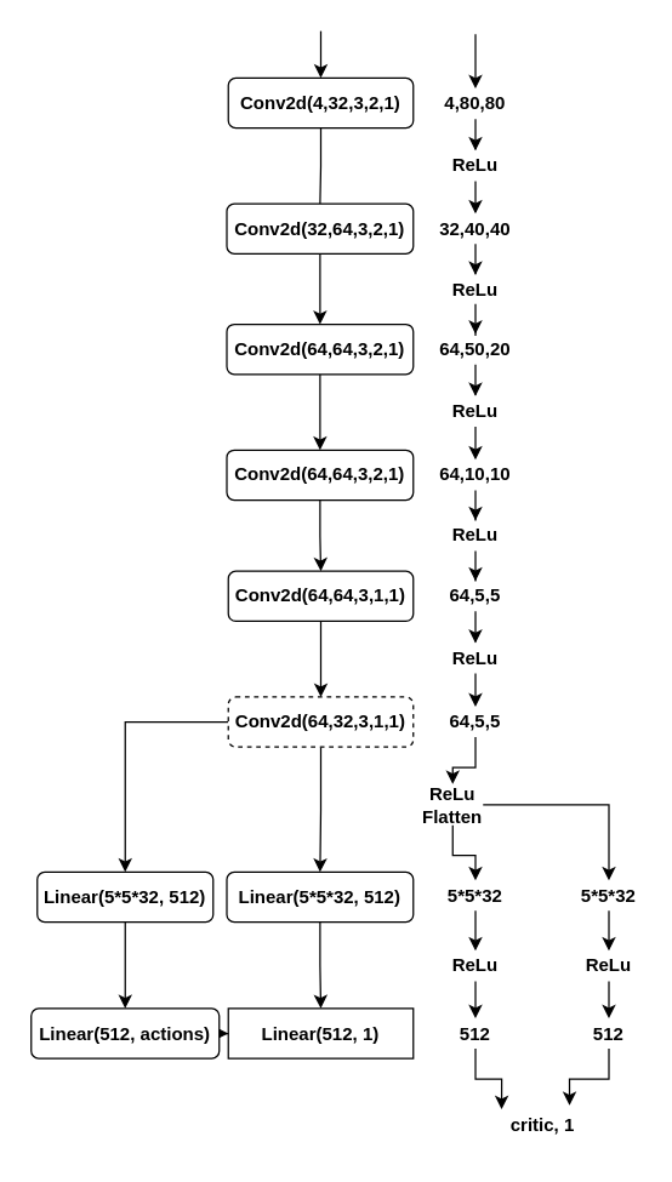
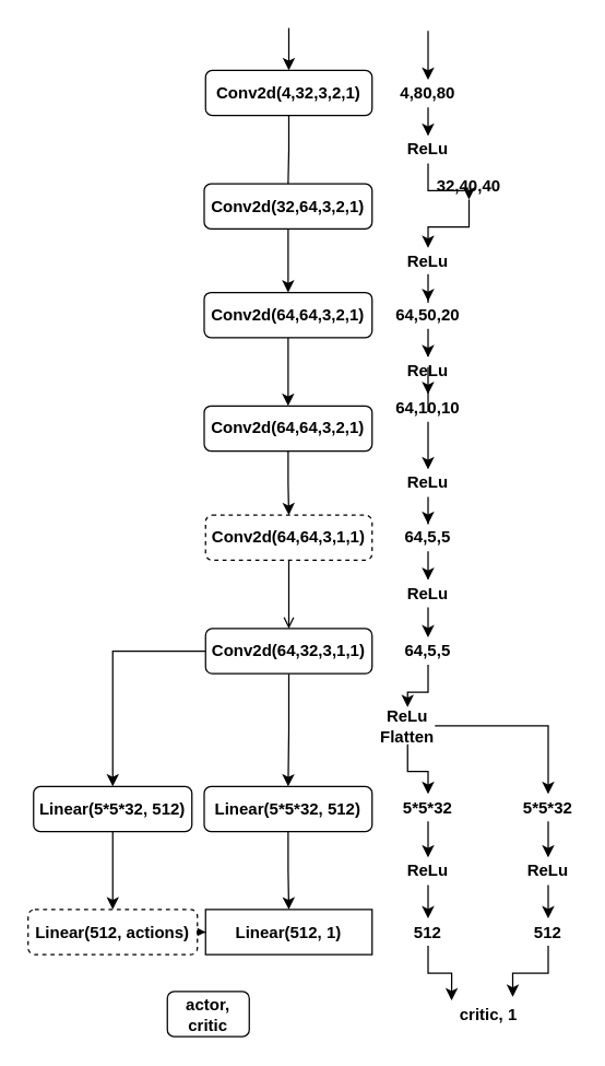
  <mxCell id="0" />
  <mxCell id="1" parent="0" />
  <mxCell id="2" value="" style="edgeStyle=orthogonalEdgeStyle;rounded=0;orthogonalLoop=1;jettySize=auto;html=1;fontStyle=1;endArrow=none;" edge="1" parent="1" source="3" target="7"><mxGeometry relative="1" as="geometry" /></mxCell>
  <mxCell id="3" value="Conv2d(4,32,3,2,1)" style="rounded=1;whiteSpace=wrap;html=1;fontStyle=1" vertex="1" parent="1"><mxGeometry x="150" y="51" width="122" height="33" as="geometry" /></mxCell>
  <mxCell id="4" style="edgeStyle=orthogonalEdgeStyle;rounded=0;orthogonalLoop=1;jettySize=auto;html=1;fontStyle=1" edge="1" parent="1" source="5" target="11"><mxGeometry relative="1" as="geometry" /></mxCell>
  <mxCell id="5" value="4,80,80" style="text;html=1;strokeColor=none;fillColor=none;align=center;verticalAlign=middle;whiteSpace=wrap;rounded=0;fontStyle=1" vertex="1" parent="1"><mxGeometry x="293" y="58" width="40" height="20" as="geometry" /></mxCell>
  <mxCell id="6" style="edgeStyle=orthogonalEdgeStyle;rounded=0;orthogonalLoop=1;jettySize=auto;html=1;fontStyle=1" edge="1" parent="1" source="7" target="13"><mxGeometry relative="1" as="geometry" /></mxCell>
  <mxCell id="7" value="Conv2d(32,64,3,2,1)" style="rounded=1;whiteSpace=wrap;html=1;fontStyle=1" vertex="1" parent="1"><mxGeometry x="149" y="134" width="123" height="33" as="geometry" /></mxCell>
  <mxCell id="8" style="edgeStyle=orthogonalEdgeStyle;rounded=0;orthogonalLoop=1;jettySize=auto;html=1;fontStyle=1" edge="1" parent="1" source="9" target="23"><mxGeometry relative="1" as="geometry" /></mxCell>
- <mxCell id="9" value="32,40,40" style="text;html=1;strokeColor=none;fillColor=none;align=center;verticalAlign=middle;whiteSpace=wrap;rounded=0;fontStyle=1" vertex="1" parent="1"><mxGeometry x="293" y="140.5" width="40" height="20" as="geometry" /></mxCell>
+ <mxCell id="9" value="32,40,40" style="text;html=1;strokeColor=none;fillColor=none;align=center;verticalAlign=middle;whiteSpace=wrap;rounded=0;fontStyle=1" vertex="1" parent="1"><mxGeometry x="323" y="125.5" width="40" height="20" as="geometry" /></mxCell>
  <mxCell id="10" style="edgeStyle=orthogonalEdgeStyle;rounded=0;orthogonalLoop=1;jettySize=auto;html=1;fontStyle=1" edge="1" parent="1" source="11" target="9"><mxGeometry relative="1" as="geometry" /></mxCell>
  <mxCell id="11" value="ReLu" style="text;html=1;strokeColor=none;fillColor=none;align=center;verticalAlign=middle;whiteSpace=wrap;rounded=0;fontStyle=1" vertex="1" parent="1"><mxGeometry x="293" y="99" width="40" height="20" as="geometry" /></mxCell>
  <mxCell id="12" value="" style="edgeStyle=orthogonalEdgeStyle;rounded=0;orthogonalLoop=1;jettySize=auto;html=1;fontStyle=1" edge="1" parent="1" source="13" target="17"><mxGeometry relative="1" as="geometry" /></mxCell>
  <mxCell id="13" value="Conv2d(64,64,3,2,1)" style="rounded=1;whiteSpace=wrap;html=1;fontStyle=1" vertex="1" parent="1"><mxGeometry x="149" y="213.5" width="123" height="33" as="geometry" /></mxCell>
  <mxCell id="14" style="edgeStyle=orthogonalEdgeStyle;rounded=0;orthogonalLoop=1;jettySize=auto;html=1;fontStyle=1" edge="1" parent="1" source="15" target="21"><mxGeometry relative="1" as="geometry" /></mxCell>
  <mxCell id="15" value="64,50,20" style="text;html=1;strokeColor=none;fillColor=none;align=center;verticalAlign=middle;whiteSpace=wrap;rounded=0;fontStyle=1" vertex="1" parent="1"><mxGeometry x="293" y="220" width="40" height="20" as="geometry" /></mxCell>
  <mxCell id="16" style="edgeStyle=orthogonalEdgeStyle;rounded=0;orthogonalLoop=1;jettySize=auto;html=1;fontStyle=1" edge="1" parent="1" source="17" target="25"><mxGeometry relative="1" as="geometry" /></mxCell>
  <mxCell id="17" value="Conv2d(64,64,3,2,1)" style="rounded=1;whiteSpace=wrap;html=1;fontStyle=1" vertex="1" parent="1"><mxGeometry x="149" y="296.5" width="123" height="33" as="geometry" /></mxCell>
  <mxCell id="18" style="edgeStyle=orthogonalEdgeStyle;rounded=0;orthogonalLoop=1;jettySize=auto;html=1;fontStyle=1" edge="1" parent="1" source="19" target="36"><mxGeometry relative="1" as="geometry" /></mxCell>
- <mxCell id="19" value="64,10,10" style="text;html=1;strokeColor=none;fillColor=none;align=center;verticalAlign=middle;whiteSpace=wrap;rounded=0;fontStyle=1" vertex="1" parent="1"><mxGeometry x="293" y="303" width="40" height="20" as="geometry" /></mxCell>
+ <mxCell id="19" value="64,10,10" style="text;html=1;strokeColor=none;fillColor=none;align=center;verticalAlign=middle;whiteSpace=wrap;rounded=0;fontStyle=1" vertex="1" parent="1"><mxGeometry x="293" y="288" width="40" height="20" as="geometry" /></mxCell>
  <mxCell id="20" style="edgeStyle=orthogonalEdgeStyle;rounded=0;orthogonalLoop=1;jettySize=auto;html=1;fontStyle=1" edge="1" parent="1" source="21" target="19"><mxGeometry relative="1" as="geometry" /></mxCell>
  <mxCell id="21" value="ReLu" style="text;html=1;strokeColor=none;fillColor=none;align=center;verticalAlign=middle;whiteSpace=wrap;rounded=0;fontStyle=1" vertex="1" parent="1"><mxGeometry x="293" y="261" width="40" height="20" as="geometry" /></mxCell>
  <mxCell id="22" style="edgeStyle=orthogonalEdgeStyle;rounded=0;orthogonalLoop=1;jettySize=auto;html=1;fontStyle=1" edge="1" parent="1" source="23" target="15"><mxGeometry relative="1" as="geometry" /></mxCell>
  <mxCell id="23" value="ReLu" style="text;html=1;strokeColor=none;fillColor=none;align=center;verticalAlign=middle;whiteSpace=wrap;rounded=0;fontStyle=1" vertex="1" parent="1"><mxGeometry x="293" y="181" width="40" height="20" as="geometry" /></mxCell>
- <mxCell id="24" value="" style="edgeStyle=orthogonalEdgeStyle;rounded=0;orthogonalLoop=1;jettySize=auto;html=1;fontStyle=1" edge="1" parent="1" source="25" target="30"><mxGeometry relative="1" as="geometry" /></mxCell>
- <mxCell id="25" value="Conv2d(64,64,3,1,1)" style="rounded=1;whiteSpace=wrap;html=1;fontStyle=1" vertex="1" parent="1"><mxGeometry x="150" y="376.47" width="122" height="33" as="geometry" /></mxCell>
+ <mxCell id="24" value="" style="edgeStyle=orthogonalEdgeStyle;rounded=0;orthogonalLoop=1;jettySize=auto;html=1;fontStyle=1;endArrow=open;" edge="1" parent="1" source="25" target="30"><mxGeometry relative="1" as="geometry" /></mxCell>
+ <mxCell id="25" value="Conv2d(64,64,3,1,1)" style="rounded=1;whiteSpace=wrap;html=1;fontStyle=1;dashed=1;" vertex="1" parent="1"><mxGeometry x="150" y="376.47" width="122" height="33" as="geometry" /></mxCell>
  <mxCell id="26" style="edgeStyle=orthogonalEdgeStyle;rounded=0;orthogonalLoop=1;jettySize=auto;html=1;fontStyle=1" edge="1" parent="1" source="27" target="34"><mxGeometry relative="1" as="geometry" /></mxCell>
  <mxCell id="27" value="64,5,5" style="text;html=1;strokeColor=none;fillColor=none;align=center;verticalAlign=middle;whiteSpace=wrap;rounded=0;fontStyle=1" vertex="1" parent="1"><mxGeometry x="293" y="382.97" width="40" height="20" as="geometry" /></mxCell>
  <mxCell id="28" style="edgeStyle=orthogonalEdgeStyle;rounded=0;orthogonalLoop=1;jettySize=auto;html=1;fontStyle=1" edge="1" parent="1" source="30" target="41"><mxGeometry relative="1" as="geometry" /></mxCell>
  <mxCell id="29" style="edgeStyle=orthogonalEdgeStyle;rounded=0;orthogonalLoop=1;jettySize=auto;html=1;fontStyle=1" edge="1" parent="1" source="30" target="43"><mxGeometry relative="1" as="geometry" /></mxCell>
- <mxCell id="30" value="Conv2d(64,32,3,1,1)" style="rounded=1;whiteSpace=wrap;html=1;fontStyle=1;dashed=1;" vertex="1" parent="1"><mxGeometry x="150" y="459.47" width="122" height="33" as="geometry" /></mxCell>
+ <mxCell id="30" value="Conv2d(64,32,3,1,1)" style="rounded=1;whiteSpace=wrap;html=1;fontStyle=1" vertex="1" parent="1"><mxGeometry x="150" y="459.47" width="122" height="33" as="geometry" /></mxCell>
  <mxCell id="31" style="edgeStyle=orthogonalEdgeStyle;rounded=0;orthogonalLoop=1;jettySize=auto;html=1;entryX=0.5;entryY=0;entryDx=0;entryDy=0;fontStyle=1" edge="1" parent="1" source="32" target="39"><mxGeometry relative="1" as="geometry" /></mxCell>
  <mxCell id="32" value="64,5,5" style="text;html=1;strokeColor=none;fillColor=none;align=center;verticalAlign=middle;whiteSpace=wrap;rounded=0;fontStyle=1" vertex="1" parent="1"><mxGeometry x="293" y="465.97" width="40" height="20" as="geometry" /></mxCell>
  <mxCell id="33" style="edgeStyle=orthogonalEdgeStyle;rounded=0;orthogonalLoop=1;jettySize=auto;html=1;fontStyle=1" edge="1" parent="1" source="34" target="32"><mxGeometry relative="1" as="geometry" /></mxCell>
  <mxCell id="34" value="ReLu" style="text;html=1;strokeColor=none;fillColor=none;align=center;verticalAlign=middle;whiteSpace=wrap;rounded=0;fontStyle=1" vertex="1" parent="1"><mxGeometry x="293" y="423.97" width="40" height="20" as="geometry" /></mxCell>
  <mxCell id="35" style="edgeStyle=orthogonalEdgeStyle;rounded=0;orthogonalLoop=1;jettySize=auto;html=1;fontStyle=1" edge="1" parent="1" source="36" target="27"><mxGeometry relative="1" as="geometry" /></mxCell>
  <mxCell id="36" value="ReLu" style="text;html=1;strokeColor=none;fillColor=none;align=center;verticalAlign=middle;whiteSpace=wrap;rounded=0;fontStyle=1" vertex="1" parent="1"><mxGeometry x="293" y="343" width="40" height="20" as="geometry" /></mxCell>
  <mxCell id="37" style="edgeStyle=orthogonalEdgeStyle;rounded=0;orthogonalLoop=1;jettySize=auto;html=1;fontStyle=1" edge="1" parent="1" source="39" target="45"><mxGeometry relative="1" as="geometry" /></mxCell>
  <mxCell id="38" style="edgeStyle=orthogonalEdgeStyle;rounded=0;orthogonalLoop=1;jettySize=auto;html=1;fontStyle=1" edge="1" parent="1" source="39" target="47"><mxGeometry relative="1" as="geometry" /></mxCell>
  <mxCell id="39" value="&lt;div&gt;ReLu&lt;/div&gt;Flatten" style="text;html=1;strokeColor=none;fillColor=none;align=center;verticalAlign=middle;whiteSpace=wrap;rounded=0;fontStyle=1" vertex="1" parent="1"><mxGeometry x="278" y="517" width="40" height="27" as="geometry" /></mxCell>
  <mxCell id="40" style="edgeStyle=orthogonalEdgeStyle;rounded=0;orthogonalLoop=1;jettySize=auto;html=1;fontStyle=1" edge="1" parent="1" source="41" target="49"><mxGeometry relative="1" as="geometry" /></mxCell>
  <mxCell id="41" value="Linear(5*5*32, 512)" style="rounded=1;whiteSpace=wrap;html=1;fontStyle=1" vertex="1" parent="1"><mxGeometry x="24" y="575" width="116" height="33" as="geometry" /></mxCell>
  <mxCell id="42" style="edgeStyle=orthogonalEdgeStyle;rounded=0;orthogonalLoop=1;jettySize=auto;html=1;fontStyle=1" edge="1" parent="1" source="43" target="50"><mxGeometry relative="1" as="geometry" /></mxCell>
  <mxCell id="43" value="Linear(5*5*32, 512)" style="rounded=1;whiteSpace=wrap;html=1;fontStyle=1" vertex="1" parent="1"><mxGeometry x="149" y="575" width="123" height="33" as="geometry" /></mxCell>
  <mxCell id="44" style="edgeStyle=orthogonalEdgeStyle;rounded=0;orthogonalLoop=1;jettySize=auto;html=1;fontStyle=1" edge="1" parent="1" source="45" target="58"><mxGeometry relative="1" as="geometry" /></mxCell>
  <mxCell id="45" value="5*5*32" style="text;html=1;strokeColor=none;fillColor=none;align=center;verticalAlign=middle;whiteSpace=wrap;rounded=0;fontStyle=1" vertex="1" parent="1"><mxGeometry x="293" y="580.5" width="40" height="20" as="geometry" /></mxCell>
  <mxCell id="46" style="edgeStyle=orthogonalEdgeStyle;rounded=0;orthogonalLoop=1;jettySize=auto;html=1;fontStyle=1" edge="1" parent="1" source="47" target="56"><mxGeometry relative="1" as="geometry" /></mxCell>
  <mxCell id="47" value="5*5*32" style="text;html=1;strokeColor=none;fillColor=none;align=center;verticalAlign=middle;whiteSpace=wrap;rounded=0;fontStyle=1" vertex="1" parent="1"><mxGeometry x="381" y="580.5" width="40" height="20" as="geometry" /></mxCell>
  <mxCell id="48" style="edgeStyle=orthogonalEdgeStyle;rounded=0;orthogonalLoop=1;jettySize=auto;html=1;fontStyle=1;" edge="1" parent="1" source="49" target="50"><mxGeometry relative="1" as="geometry" /></mxCell>
- <mxCell id="49" value="Linear(512, actions)" style="rounded=1;whiteSpace=wrap;html=1;fontStyle=1" vertex="1" parent="1"><mxGeometry x="20" y="665" width="124" height="33" as="geometry" /></mxCell>
+ <mxCell id="49" value="Linear(512, actions)" style="rounded=1;whiteSpace=wrap;html=1;fontStyle=1;dashed=1;" vertex="1" parent="1"><mxGeometry x="20" y="665" width="124" height="33" as="geometry" /></mxCell>
  <mxCell id="50" value="Linear(512, 1)" style="whiteSpace=wrap;html=1;fontStyle=1;rounded=0;" vertex="1" parent="1"><mxGeometry x="150" y="665" width="122" height="33" as="geometry" /></mxCell>
  <mxCell id="51" style="edgeStyle=orthogonalEdgeStyle;rounded=0;orthogonalLoop=1;jettySize=auto;html=1;entryX=0.25;entryY=0;entryDx=0;entryDy=0;" edge="1" parent="1" source="52" target="60"><mxGeometry relative="1" as="geometry" /></mxCell>
  <mxCell id="52" value="512" style="text;html=1;strokeColor=none;fillColor=none;align=center;verticalAlign=middle;whiteSpace=wrap;rounded=0;fontStyle=1" vertex="1" parent="1"><mxGeometry x="293" y="671.5" width="40" height="20" as="geometry" /></mxCell>
  <mxCell id="53" style="edgeStyle=orthogonalEdgeStyle;rounded=0;orthogonalLoop=1;jettySize=auto;html=1;entryX=0.661;entryY=-0.125;entryDx=0;entryDy=0;entryPerimeter=0;" edge="1" parent="1" source="54" target="60"><mxGeometry relative="1" as="geometry" /></mxCell>
  <mxCell id="54" value="512" style="text;html=1;strokeColor=none;fillColor=none;align=center;verticalAlign=middle;whiteSpace=wrap;rounded=0;fontStyle=1" vertex="1" parent="1"><mxGeometry x="381" y="671.5" width="40" height="20" as="geometry" /></mxCell>
  <mxCell id="55" style="edgeStyle=orthogonalEdgeStyle;rounded=0;orthogonalLoop=1;jettySize=auto;html=1;fontStyle=1" edge="1" parent="1" source="56" target="54"><mxGeometry relative="1" as="geometry" /></mxCell>
  <mxCell id="56" value="ReLu" style="text;html=1;strokeColor=none;fillColor=none;align=center;verticalAlign=middle;whiteSpace=wrap;rounded=0;fontStyle=1" vertex="1" parent="1"><mxGeometry x="381" y="627" width="40" height="20" as="geometry" /></mxCell>
  <mxCell id="57" style="edgeStyle=orthogonalEdgeStyle;rounded=0;orthogonalLoop=1;jettySize=auto;html=1;fontStyle=1" edge="1" parent="1" source="58" target="52"><mxGeometry relative="1" as="geometry" /></mxCell>
  <mxCell id="58" value="ReLu" style="text;html=1;strokeColor=none;fillColor=none;align=center;verticalAlign=middle;whiteSpace=wrap;rounded=0;fontStyle=1" vertex="1" parent="1"><mxGeometry x="293" y="627" width="40" height="20" as="geometry" /></mxCell>
+ <mxCell id="59" value="actor, critic" style="rounded=1;whiteSpace=wrap;html=1;fontStyle=1" vertex="1" parent="1"><mxGeometry x="122" y="725" width="60" height="33" as="geometry" /></mxCell>
  <mxCell id="60" value="critic, 1" style="text;html=1;strokeColor=none;fillColor=none;align=center;verticalAlign=middle;whiteSpace=wrap;rounded=0;fontStyle=1;spacingLeft=0;spacingRight=0;" vertex="1" parent="1"><mxGeometry x="303" y="731.5" width="109" height="20" as="geometry" /></mxCell>
  <mxCell id="61" value="" style="endArrow=classic;html=1;entryX=0.5;entryY=0;entryDx=0;entryDy=0;fontStyle=1" edge="1" parent="1" target="3"><mxGeometry width="50" height="50" relative="1" as="geometry"><mxPoint x="211" y="20" as="sourcePoint" /><mxPoint x="422" y="368" as="targetPoint" /></mxGeometry></mxCell>
  <mxCell id="62" value="" style="endArrow=classic;html=1;entryX=0.5;entryY=0;entryDx=0;entryDy=0;fontStyle=1" edge="1" parent="1" target="5"><mxGeometry width="50" height="50" relative="1" as="geometry"><mxPoint x="313" y="22" as="sourcePoint" /><mxPoint x="422" y="368" as="targetPoint" /></mxGeometry></mxCell>
